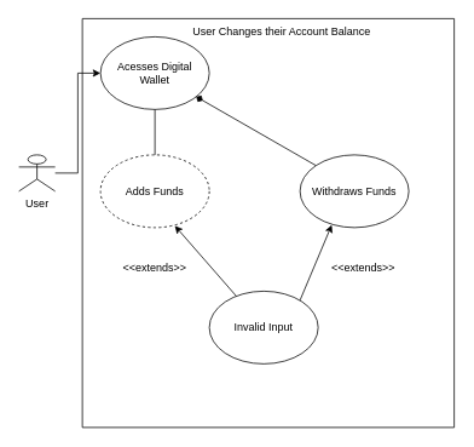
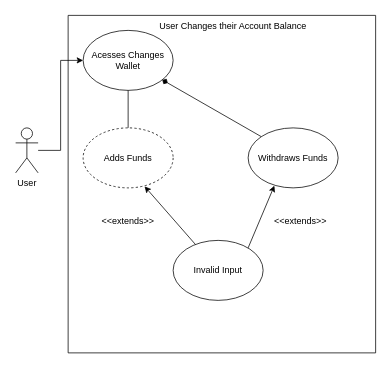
  <mxCell id="0" />
  <mxCell id="1" parent="0" />
  <mxCell id="2" value="" style="edgeStyle=orthogonalEdgeStyle;rounded=0;orthogonalLoop=1;jettySize=auto;html=1;entryX=0;entryY=0.5;entryDx=0;entryDy=0;" parent="1" source="3" target="5" edge="1"><mxGeometry relative="1" as="geometry"><mxPoint x="35" y="310" as="targetPoint" /></mxGeometry></mxCell>
- <mxCell id="3" value="User" style="shape=umlActor;verticalLabelPosition=bottom;verticalAlign=top;html=1;" parent="1" vertex="1"><mxGeometry x="20" y="170" width="40" height="40" as="geometry" /></mxCell>
+ <mxCell id="3" value="User" style="shape=umlActor;verticalLabelPosition=bottom;verticalAlign=top;html=1;" parent="1" vertex="1"><mxGeometry x="20" y="170" width="30" height="60" as="geometry" /></mxCell>
  <mxCell id="4" value="" style="swimlane;startSize=0;" parent="1" vertex="1"><mxGeometry x="90" y="20" width="410" height="450" as="geometry" /></mxCell>
- <mxCell id="5" value="Acesses Digital Wallet" style="ellipse;whiteSpace=wrap;html=1;" parent="4" vertex="1"><mxGeometry x="20" y="20" width="120" height="80" as="geometry" /></mxCell>
+ <mxCell id="5" value="Acesses Changes Wallet" style="ellipse;whiteSpace=wrap;html=1;" parent="4" vertex="1"><mxGeometry x="20" y="20" width="120" height="80" as="geometry" /></mxCell>
  <mxCell id="6" value="Adds Funds" style="ellipse;whiteSpace=wrap;html=1;dashed=1;" parent="4" vertex="1"><mxGeometry x="20" y="150" width="120" height="80" as="geometry" /></mxCell>
  <mxCell id="7" value="Withdraws Funds" style="ellipse;whiteSpace=wrap;html=1;" parent="4" vertex="1"><mxGeometry x="240" y="150" width="120" height="80" as="geometry" /></mxCell>
  <mxCell id="8" value="" style="endArrow=diamond;html=1;rounded=0;exitX=0;exitY=0;exitDx=0;exitDy=0;" parent="4" source="7" target="5" edge="1"><mxGeometry width="50" height="50" relative="1" as="geometry"><mxPoint x="150" y="150" as="sourcePoint" /><mxPoint x="200" y="100" as="targetPoint" /></mxGeometry></mxCell>
  <mxCell id="9" value="" style="endArrow=none;html=1;rounded=0;entryX=0.5;entryY=1;entryDx=0;entryDy=0;" parent="4" target="5" edge="1"><mxGeometry width="50" height="50" relative="1" as="geometry"><mxPoint x="80" y="150" as="sourcePoint" /><mxPoint x="130" y="100" as="targetPoint" /></mxGeometry></mxCell>
  <mxCell id="10" value="Invalid Input" style="ellipse;whiteSpace=wrap;html=1;" parent="4" vertex="1"><mxGeometry x="140" y="300" width="120" height="80" as="geometry" /></mxCell>
  <mxCell id="11" value="" style="endArrow=classic;html=1;rounded=0;entryX=0.683;entryY=0.975;entryDx=0;entryDy=0;entryPerimeter=0;" parent="4" source="10" target="6" edge="1"><mxGeometry width="50" height="50" relative="1" as="geometry"><mxPoint x="120" y="300" as="sourcePoint" /><mxPoint x="170" y="250" as="targetPoint" /></mxGeometry></mxCell>
  <mxCell id="12" value="" style="endArrow=classic;html=1;rounded=0;entryX=0.292;entryY=0.963;entryDx=0;entryDy=0;entryPerimeter=0;" parent="4" target="7" edge="1"><mxGeometry width="50" height="50" relative="1" as="geometry"><mxPoint x="240" y="310" as="sourcePoint" /><mxPoint x="280" y="270" as="targetPoint" /></mxGeometry></mxCell>
  <mxCell id="13" value="&amp;lt;&amp;lt;extends&amp;gt;&amp;gt;" style="text;html=1;strokeColor=none;fillColor=none;align=center;verticalAlign=middle;whiteSpace=wrap;rounded=0;" parent="4" vertex="1"><mxGeometry x="270" y="260" width="80" height="30" as="geometry" /></mxCell>
  <mxCell id="14" value="&amp;lt;&amp;lt;extends&amp;gt;&amp;gt;" style="text;html=1;strokeColor=none;fillColor=none;align=center;verticalAlign=middle;whiteSpace=wrap;rounded=0;" parent="4" vertex="1"><mxGeometry x="40" y="260" width="80" height="30" as="geometry" /></mxCell>
  <mxCell id="15" value="User Changes their Account Balance" style="text;html=1;strokeColor=none;fillColor=none;align=center;verticalAlign=middle;whiteSpace=wrap;rounded=0;" vertex="1" parent="4"><mxGeometry x="120" width="200" height="30" as="geometry" /></mxCell>
